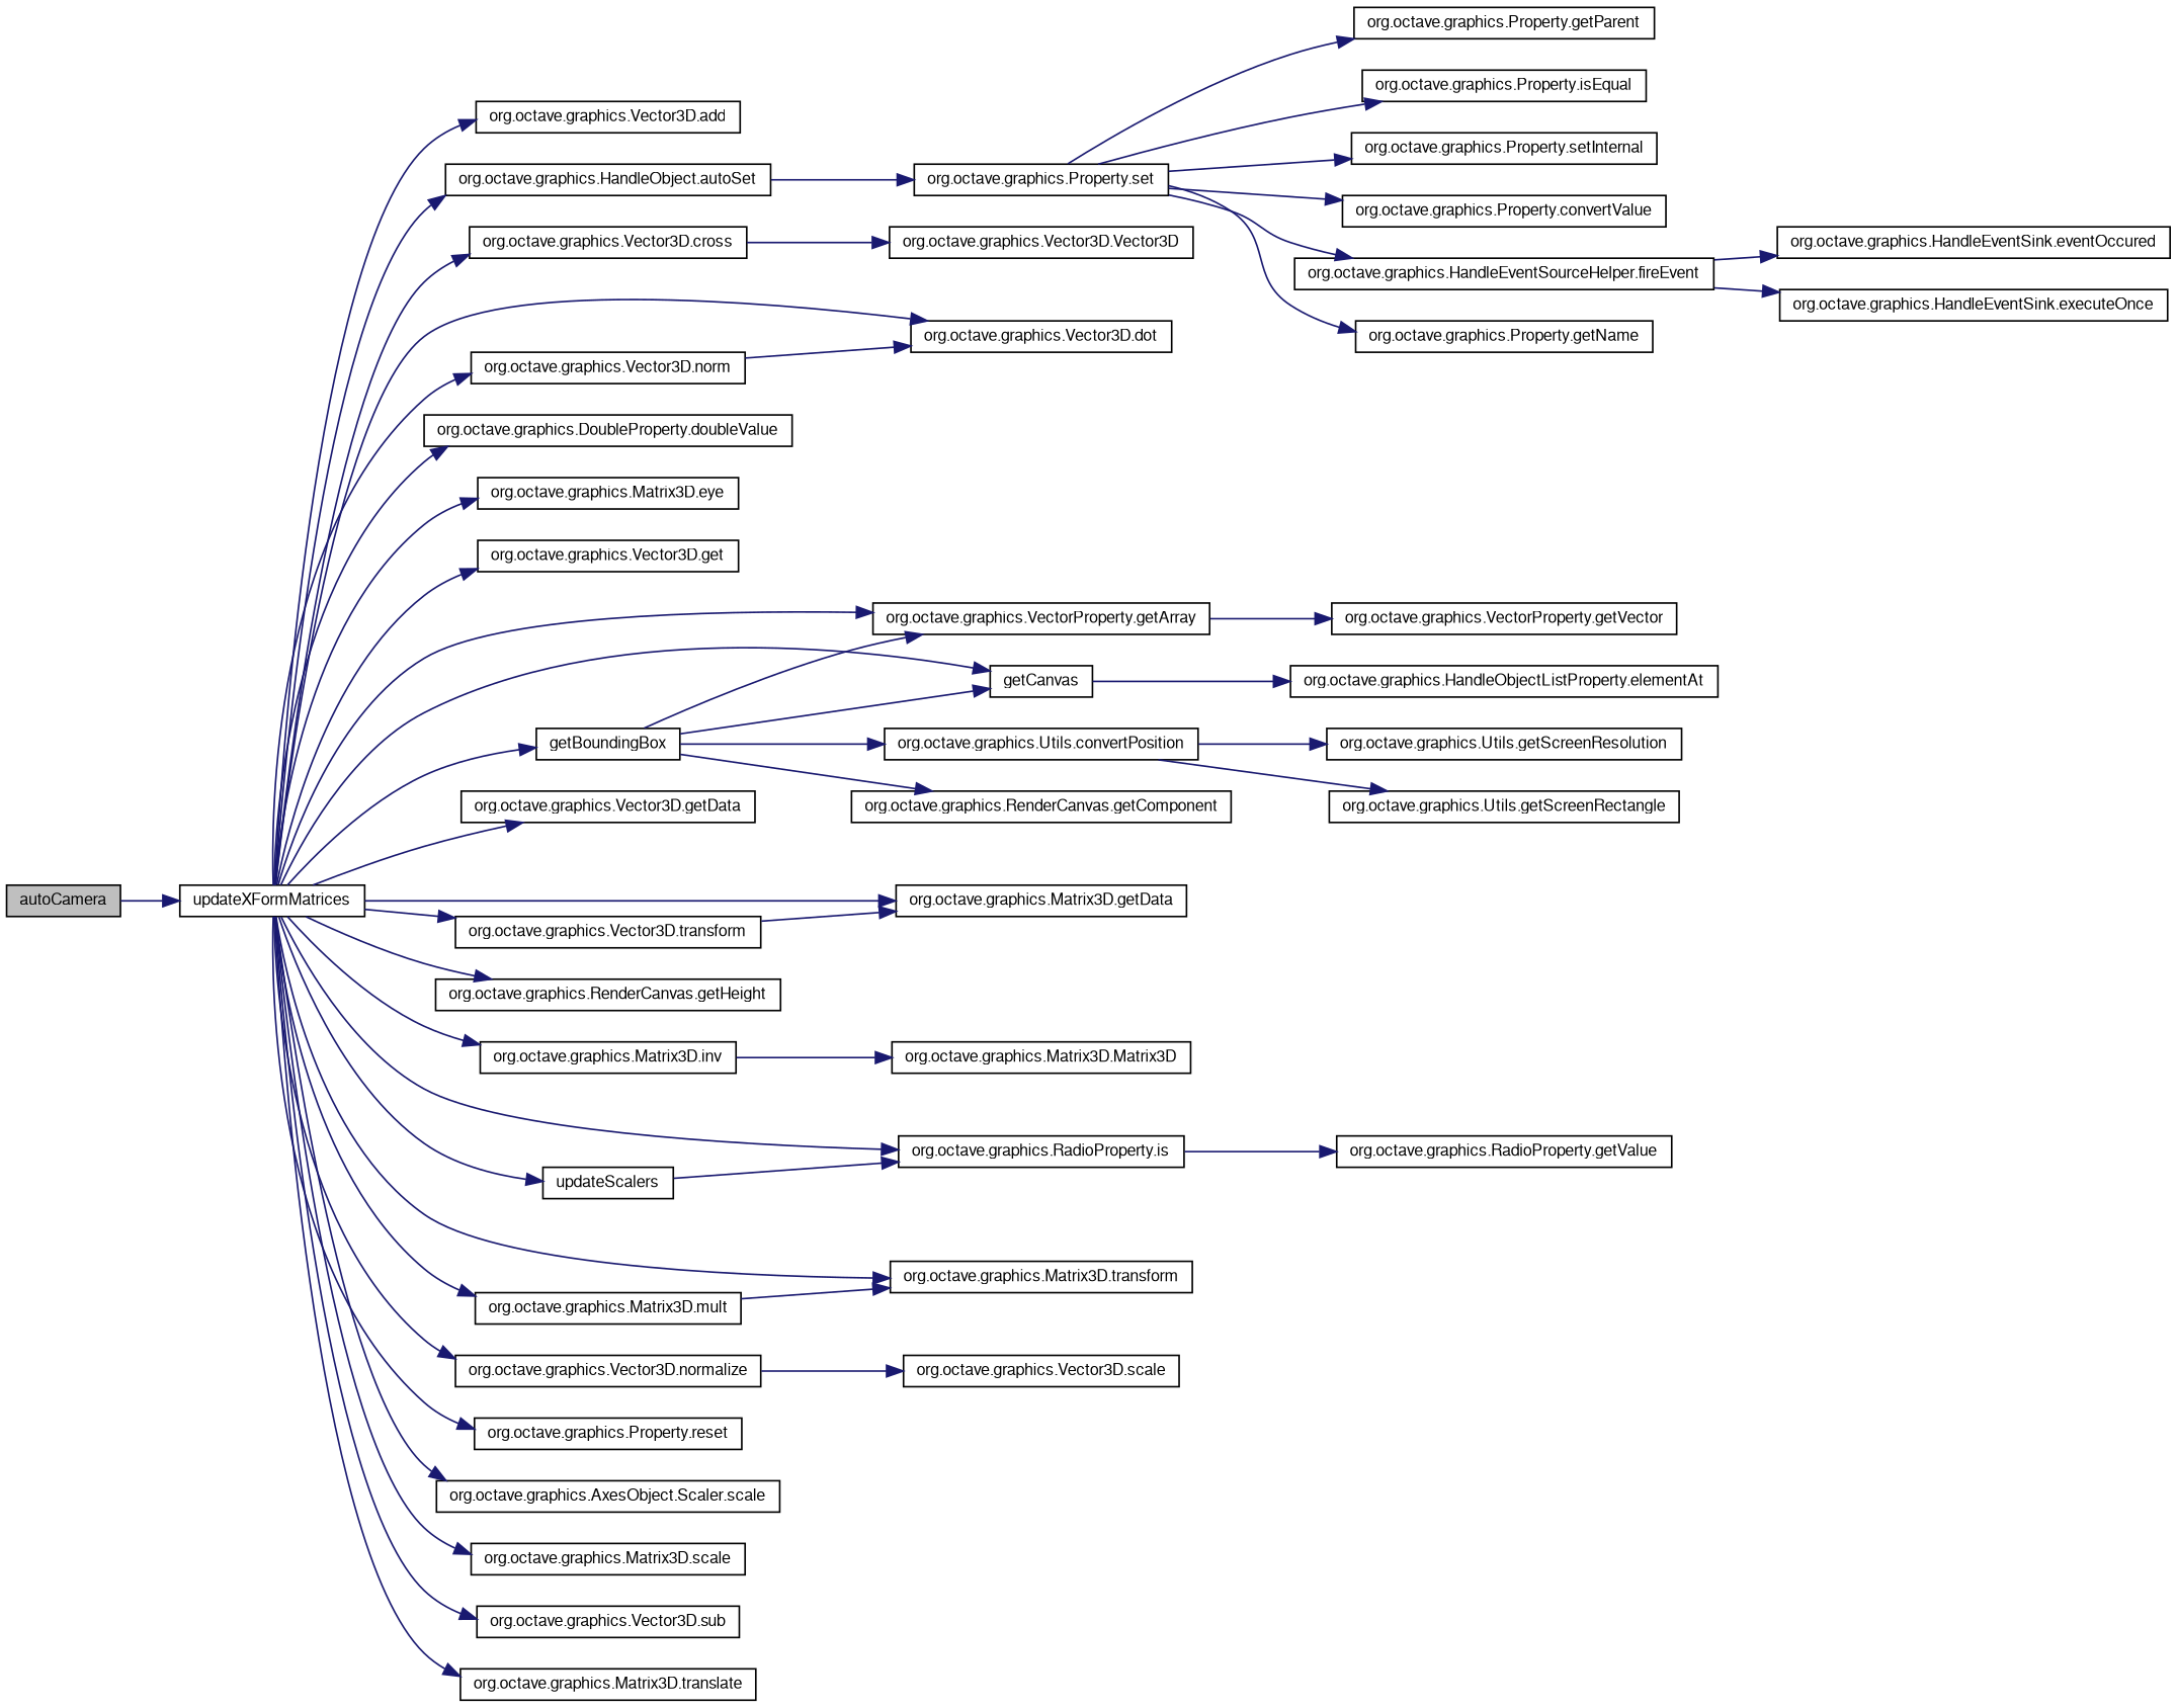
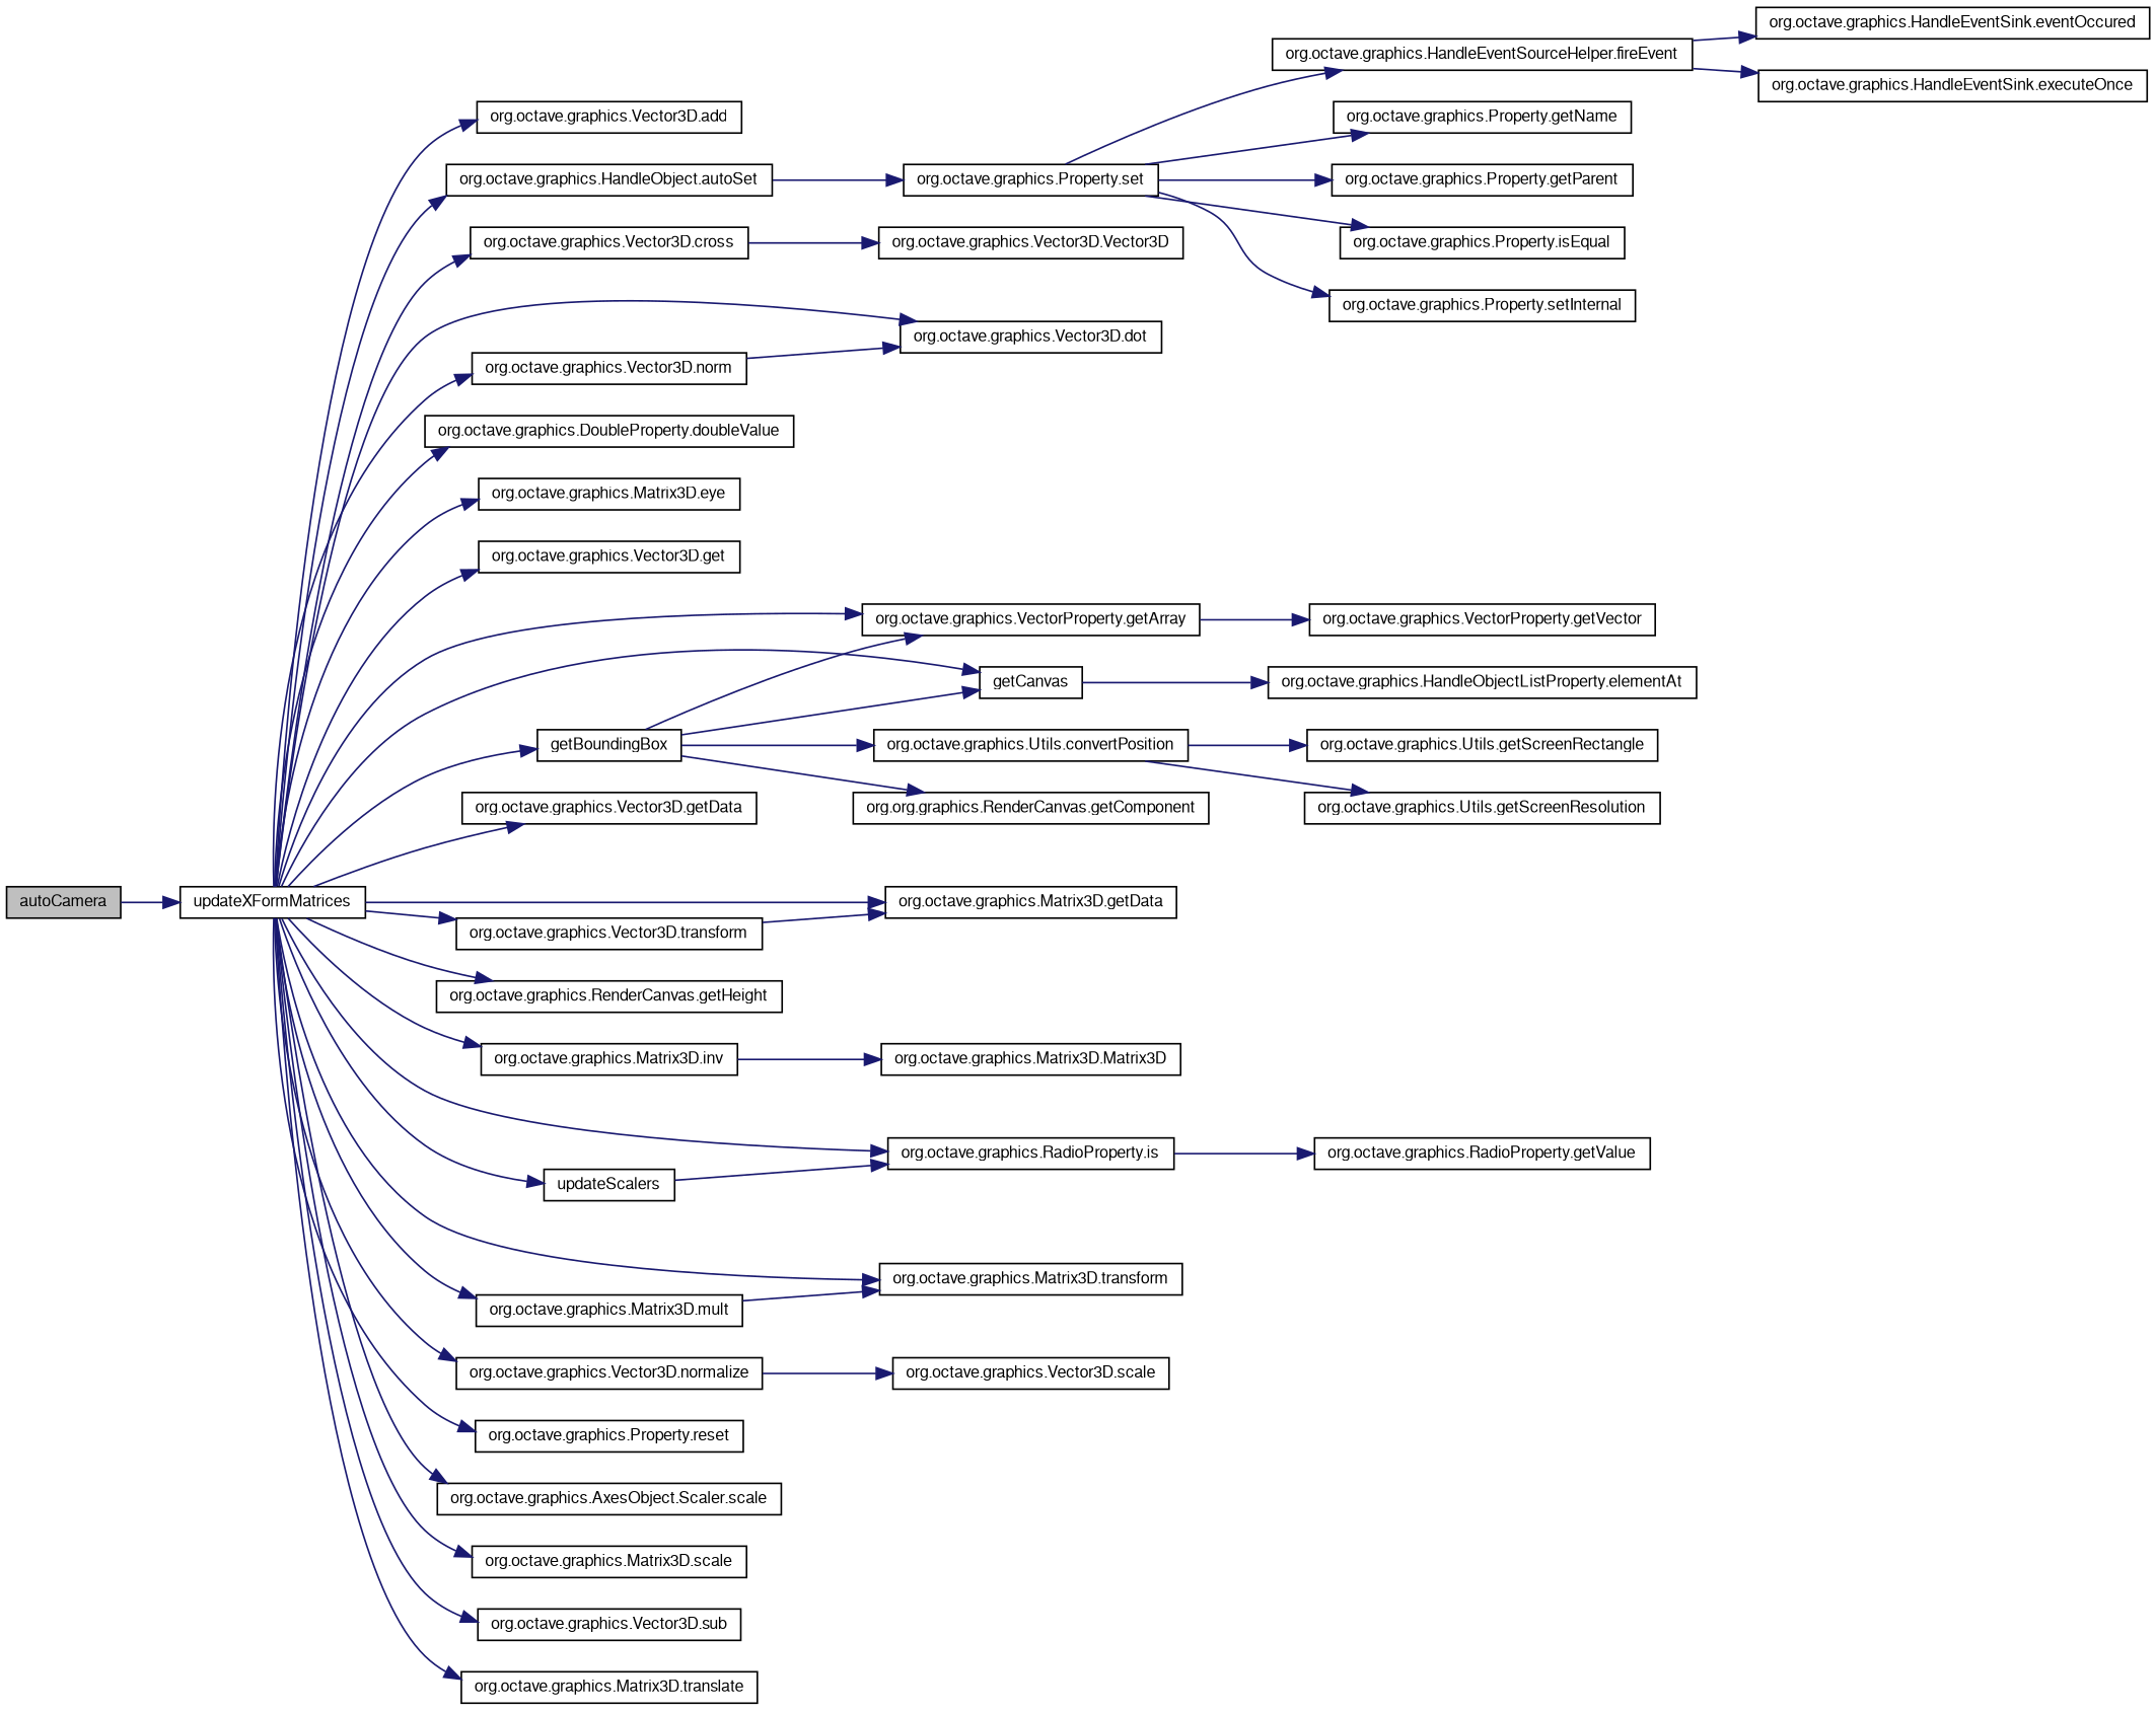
  digraph {
    rankdir=LR
    node [color=black fillcolor=white fontname=FreeSans fontsize=10 shape=record style=filled]
    edge [color=midnightblue fontname=FreeSans fontsize=10 labelfontname=FreeSans labelfontsize=10 style=solid]
    n1 [fillcolor=grey75 fontcolor=black height=0.2 label=autoCamera width=0.4]
    n2 [height=0.2 label=updateXFormMatrices width=0.4]
    n3 [height=0.2 label="org.octave.graphics.Vector3D.add" width=0.4]
    n4 [height=0.2 label="org.octave.graphics.HandleObject.autoSet" width=0.4]
    n5 [height=0.2 label="org.octave.graphics.Vector3D.cross" width=0.4]
    n6 [height=0.2 label="org.octave.graphics.Vector3D.dot" width=0.4]
    n7 [height=0.2 label="org.octave.graphics.DoubleProperty.doubleValue" width=0.4]
    n8 [height=0.2 label="org.octave.graphics.Matrix3D.eye" width=0.4]
    n9 [height=0.2 label="org.octave.graphics.Vector3D.get" width=0.4]
    n10 [height=0.2 label="org.octave.graphics.VectorProperty.getArray" width=0.4]
    n11 [height=0.2 label=getBoundingBox width=0.4]
    n12 [height=0.2 label=getCanvas width=0.4]
    n13 [height=0.2 label="org.octave.graphics.Vector3D.getData" width=0.4]
    n14 [height=0.2 label="org.octave.graphics.Matrix3D.getData" width=0.4]
    n15 [height=0.2 label="org.octave.graphics.RenderCanvas.getHeight" width=0.4]
    n16 [height=0.2 label="org.octave.graphics.Matrix3D.inv" width=0.4]
    n17 [height=0.2 label="org.octave.graphics.RadioProperty.is" width=0.4]
    n18 [height=0.2 label="org.octave.graphics.Matrix3D.mult" width=0.4]
    n19 [height=0.2 label="org.octave.graphics.Matrix3D.transform" width=0.4]
    n20 [height=0.2 label="org.octave.graphics.Vector3D.norm" width=0.4]
    n21 [height=0.2 label="org.octave.graphics.Vector3D.normalize" width=0.4]
    n22 [height=0.2 label="org.octave.graphics.Property.reset" width=0.4]
    n23 [height=0.2 label="org.octave.graphics.AxesObject.Scaler.scale" width=0.4]
    n24 [height=0.2 label="org.octave.graphics.Matrix3D.scale" width=0.4]
    n25 [height=0.2 label="org.octave.graphics.Vector3D.sub" width=0.4]
    n26 [height=0.2 label="org.octave.graphics.Vector3D.transform" width=0.4]
    n27 [height=0.2 label="org.octave.graphics.Matrix3D.translate" width=0.4]
    n28 [height=0.2 label=updateScalers width=0.4]
    n29 [height=0.2 label="org.octave.graphics.Property.set" width=0.4]
    n30 [height=0.2 label="org.octave.graphics.Vector3D.Vector3D" width=0.4]
    n31 [height=0.2 label="org.octave.graphics.VectorProperty.getVector" width=0.4]
    n32 [height=0.2 label="org.octave.graphics.Utils.convertPosition" width=0.4]
-   n33 [height=0.2 label="org.octave.graphics.RenderCanvas.getComponent" width=0.4]
+   n33 [height=0.2 label="org.org.graphics.RenderCanvas.getComponent" width=0.4]
    n34 [height=0.2 label="org.octave.graphics.HandleObjectListProperty.elementAt" width=0.4]
    n35 [height=0.2 label="org.octave.graphics.Matrix3D.Matrix3D" width=0.4]
    n36 [height=0.2 label="org.octave.graphics.RadioProperty.getValue" width=0.4]
    n37 [height=0.2 label="org.octave.graphics.Vector3D.scale" width=0.4]
-   n38 [height=0.2 label="org.octave.graphics.Property.convertValue" width=0.4]
    n39 [height=0.2 label="org.octave.graphics.HandleEventSourceHelper.fireEvent" width=0.4]
    n40 [height=0.2 label="org.octave.graphics.Property.getName" width=0.4]
    n41 [height=0.2 label="org.octave.graphics.Property.getParent" width=0.4]
    n42 [height=0.2 label="org.octave.graphics.Property.isEqual" width=0.4]
    n43 [height=0.2 label="org.octave.graphics.Property.setInternal" width=0.4]
    n44 [height=0.2 label="org.octave.graphics.HandleEventSink.eventOccured" width=0.4]
    n45 [height=0.2 label="org.octave.graphics.HandleEventSink.executeOnce" width=0.4]
    n46 [height=0.2 label="org.octave.graphics.Utils.getScreenRectangle" width=0.4]
    n47 [height=0.2 label="org.octave.graphics.Utils.getScreenResolution" width=0.4]
    n1 -> n2
    n2 -> n3
    n2 -> n4
    n2 -> n5
    n2 -> n6
    n2 -> n7
    n2 -> n8
    n2 -> n9
    n2 -> n10
    n2 -> n11
    n2 -> n12
    n2 -> n13
    n2 -> n14
    n2 -> n15
    n2 -> n16
    n2 -> n17
    n2 -> n18
    n2 -> n19
    n2 -> n20
    n2 -> n21
    n2 -> n22
    n2 -> n23
    n2 -> n24
    n2 -> n25
    n2 -> n26
    n2 -> n27
    n2 -> n28
    n4 -> n29
    n5 -> n30
    n10 -> n31
    n11 -> n10
    n11 -> n12
    n11 -> n32
    n11 -> n33
    n12 -> n34
    n16 -> n35
    n17 -> n36
    n18 -> n19
    n20 -> n6
    n21 -> n37
    n26 -> n14
    n28 -> n17
-   n29 -> n38
    n29 -> n39
    n29 -> n40
    n29 -> n41
    n29 -> n42
    n29 -> n43
    n32 -> n46
    n32 -> n47
    n39 -> n44
    n39 -> n45
  }
